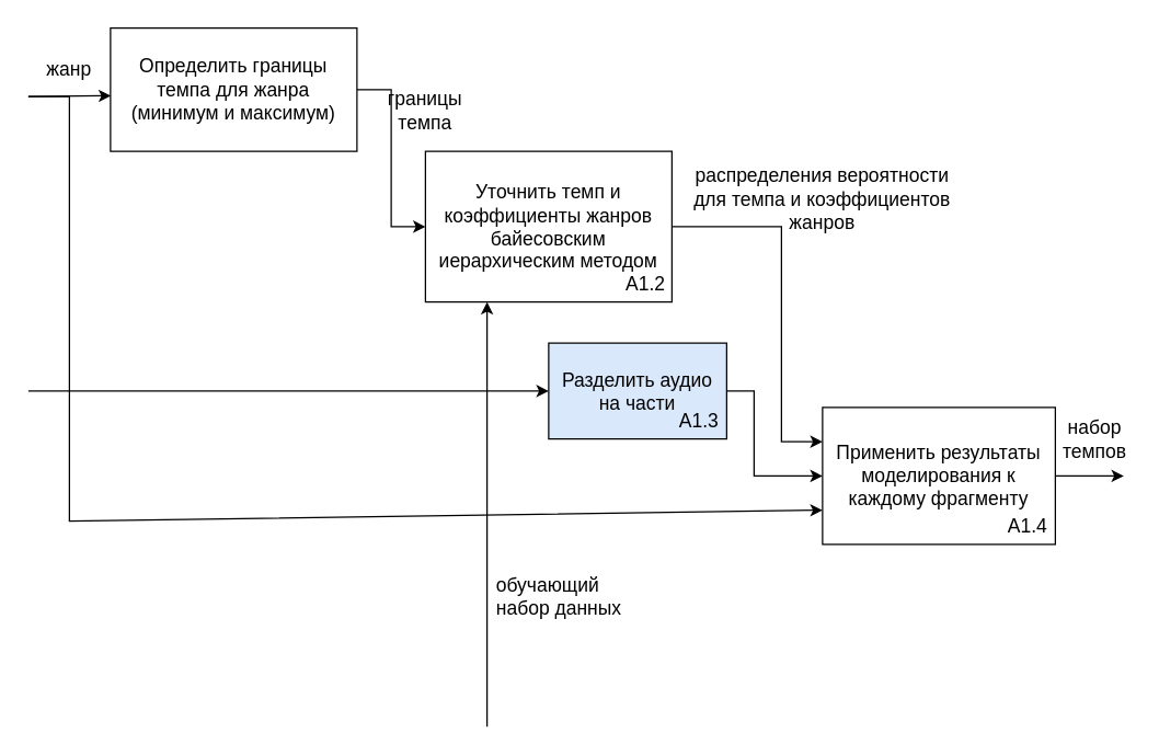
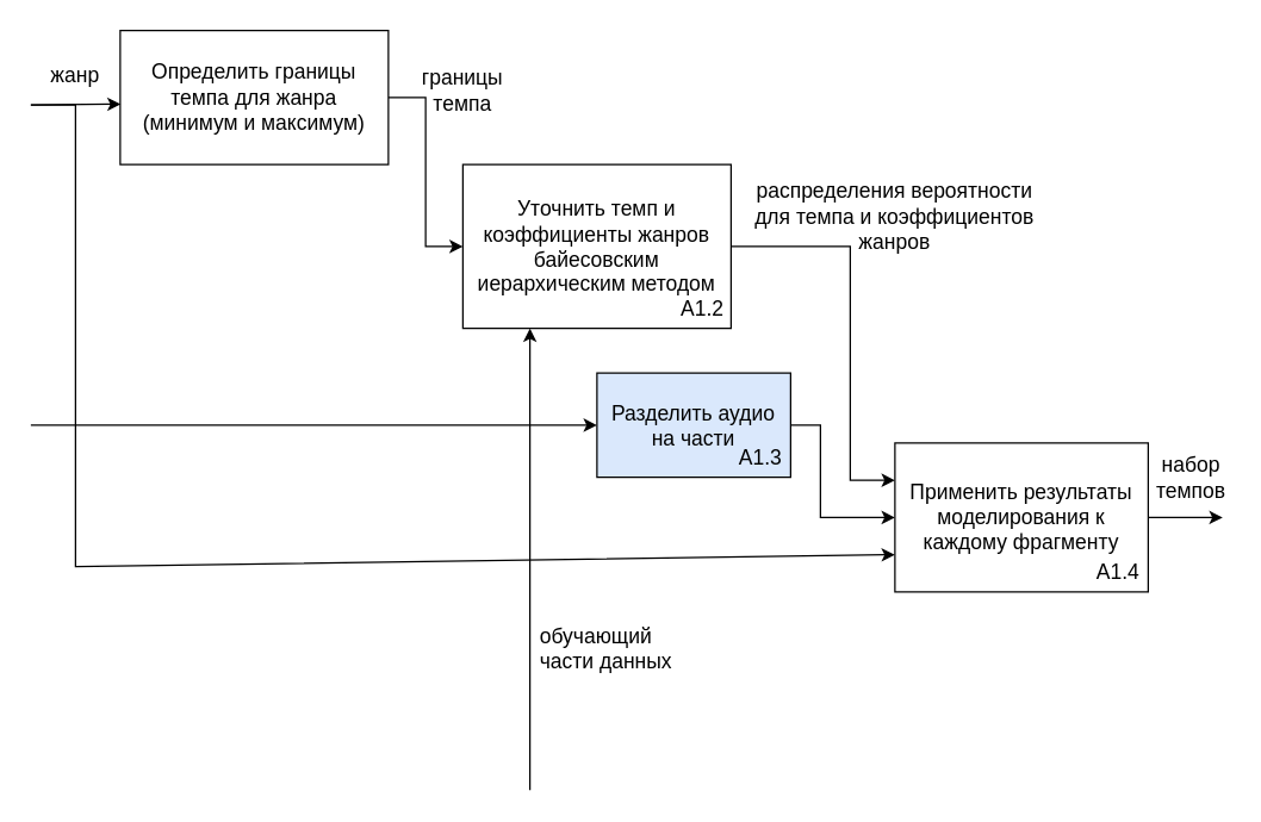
  <mxCell id="0" />
  <mxCell id="1" parent="0" />
  <mxCell id="2" style="edgeStyle=orthogonalEdgeStyle;rounded=0;orthogonalLoop=1;jettySize=auto;html=1;exitX=1;exitY=0.5;exitDx=0;exitDy=0;entryX=0;entryY=0.5;entryDx=0;entryDy=0;fontSize=14;" edge="1" parent="1" source="3" target="5"><mxGeometry relative="1" as="geometry" /></mxCell>
  <mxCell id="3" value="Определить границы темпа для жанра (минимум и максимум)" style="rounded=0;whiteSpace=wrap;html=1;fontSize=14;" vertex="1" parent="1"><mxGeometry x="80" y="20" width="180" height="90" as="geometry" /></mxCell>
  <mxCell id="4" style="edgeStyle=orthogonalEdgeStyle;rounded=0;orthogonalLoop=1;jettySize=auto;html=1;exitX=1;exitY=0.5;exitDx=0;exitDy=0;entryX=0;entryY=0.25;entryDx=0;entryDy=0;fontSize=14;" edge="1" parent="1" source="5" target="11"><mxGeometry relative="1" as="geometry"><Array as="points"><mxPoint x="570" y="165" /><mxPoint x="570" y="322" /></Array></mxGeometry></mxCell>
  <mxCell id="5" value="Уточнить темп и коэффициенты жанров байесовским иерархическим методом" style="rounded=0;whiteSpace=wrap;html=1;fontSize=14;" vertex="1" parent="1"><mxGeometry x="310" y="110" width="180" height="110" as="geometry" /></mxCell>
  <mxCell id="6" value="А1.2" style="text;html=1;strokeColor=none;fillColor=none;align=center;verticalAlign=middle;whiteSpace=wrap;rounded=0;fontSize=14;" vertex="1" parent="1"><mxGeometry x="451" y="197" width="40" height="20" as="geometry" /></mxCell>
  <mxCell id="7" style="edgeStyle=orthogonalEdgeStyle;rounded=0;orthogonalLoop=1;jettySize=auto;html=1;exitX=1;exitY=0.5;exitDx=0;exitDy=0;entryX=0;entryY=0.5;entryDx=0;entryDy=0;fontSize=14;" edge="1" parent="1" source="8" target="11"><mxGeometry relative="1" as="geometry"><Array as="points"><mxPoint x="550" y="285" /><mxPoint x="550" y="347" /></Array></mxGeometry></mxCell>
  <mxCell id="8" value="Разделить аудио на части" style="rounded=0;whiteSpace=wrap;html=1;fontSize=14;fillColor=#dae8fc;" vertex="1" parent="1"><mxGeometry x="400" y="250" width="130" height="70" as="geometry" /></mxCell>
  <mxCell id="9" value="А1.3" style="text;html=1;strokeColor=none;fillColor=none;align=center;verticalAlign=middle;whiteSpace=wrap;rounded=0;fontSize=14;" vertex="1" parent="1"><mxGeometry x="490" y="297" width="40" height="20" as="geometry" /></mxCell>
  <mxCell id="10" style="edgeStyle=orthogonalEdgeStyle;rounded=0;orthogonalLoop=1;jettySize=auto;html=1;exitX=1;exitY=0.5;exitDx=0;exitDy=0;fontSize=14;" edge="1" parent="1" source="11"><mxGeometry relative="1" as="geometry"><mxPoint x="820" y="347" as="targetPoint" /></mxGeometry></mxCell>
  <mxCell id="11" value="Применить результаты моделирования к каждому фрагменту" style="rounded=0;whiteSpace=wrap;html=1;fontSize=14;" vertex="1" parent="1"><mxGeometry x="600" y="297" width="170" height="100" as="geometry" /></mxCell>
  <mxCell id="12" value="А1.4" style="text;html=1;strokeColor=none;fillColor=none;align=center;verticalAlign=middle;whiteSpace=wrap;rounded=0;fontSize=14;" vertex="1" parent="1"><mxGeometry x="730" y="374" width="40" height="20" as="geometry" /></mxCell>
  <mxCell id="13" value="" style="endArrow=classic;html=1;fontSize=14;entryX=0.002;entryY=0.549;entryDx=0;entryDy=0;entryPerimeter=0;" edge="1" parent="1" target="3"><mxGeometry width="50" height="50" relative="1" as="geometry"><mxPoint x="20" y="70" as="sourcePoint" /><mxPoint x="430" y="210" as="targetPoint" /></mxGeometry></mxCell>
  <mxCell id="14" value="жанр" style="text;html=1;strokeColor=none;fillColor=none;align=center;verticalAlign=middle;whiteSpace=wrap;rounded=0;fontSize=14;" vertex="1" parent="1"><mxGeometry x="30" y="40" width="40" height="20" as="geometry" /></mxCell>
  <mxCell id="15" value="" style="endArrow=classic;html=1;fontSize=14;entryX=0;entryY=0.5;entryDx=0;entryDy=0;" edge="1" parent="1" target="8"><mxGeometry width="50" height="50" relative="1" as="geometry"><mxPoint x="20" y="285" as="sourcePoint" /><mxPoint x="160" y="285" as="targetPoint" /></mxGeometry></mxCell>
  <mxCell id="16" value="" style="endArrow=classic;html=1;fontSize=14;entryX=0;entryY=0.75;entryDx=0;entryDy=0;rounded=0;" edge="1" parent="1" target="11"><mxGeometry width="50" height="50" relative="1" as="geometry"><mxPoint x="20" y="70" as="sourcePoint" /><mxPoint x="430" y="210" as="targetPoint" /><Array as="points"><mxPoint x="50" y="70" /><mxPoint x="50" y="380" /></Array></mxGeometry></mxCell>
  <mxCell id="17" value="набор темпов" style="text;html=1;strokeColor=none;fillColor=none;align=center;verticalAlign=middle;whiteSpace=wrap;rounded=0;fontSize=14;" vertex="1" parent="1"><mxGeometry x="774" y="300" width="50" height="40" as="geometry" /></mxCell>
- <mxCell id="18" value="границы темпа" style="text;html=1;strokeColor=none;fillColor=none;align=center;verticalAlign=middle;whiteSpace=wrap;rounded=0;fontSize=14;" vertex="1" parent="1"><mxGeometry x="275" y="60" width="70" height="40" as="geometry" /></mxCell>
+ <mxCell id="18" value="границы темпа" style="text;html=1;strokeColor=none;fillColor=none;align=center;verticalAlign=middle;whiteSpace=wrap;rounded=0;fontSize=14;" vertex="1" parent="1"><mxGeometry x="275" y="40" width="70" height="40" as="geometry" /></mxCell>
  <mxCell id="19" value="распределения вероятности для темпа и коэффициентов жанров" style="text;html=1;strokeColor=none;fillColor=none;align=center;verticalAlign=middle;whiteSpace=wrap;rounded=0;fontSize=14;" vertex="1" parent="1"><mxGeometry x="500" y="120" width="200" height="50" as="geometry" /></mxCell>
  <mxCell id="20" value="" style="endArrow=classic;html=1;fontSize=14;entryX=0.25;entryY=1;entryDx=0;entryDy=0;" edge="1" parent="1" target="5"><mxGeometry width="50" height="50" relative="1" as="geometry"><mxPoint x="355" y="530" as="sourcePoint" /><mxPoint x="470" y="270" as="targetPoint" /></mxGeometry></mxCell>
- <mxCell id="21" value="обучающий набор данных" style="text;html=1;strokeColor=none;fillColor=none;align=left;verticalAlign=middle;whiteSpace=wrap;rounded=0;fontSize=14;" vertex="1" parent="1"><mxGeometry x="360" y="410" width="110" height="50" as="geometry" /></mxCell>
+ <mxCell id="21" value="обучающий части данных" style="text;html=1;strokeColor=none;fillColor=none;align=left;verticalAlign=middle;whiteSpace=wrap;rounded=0;fontSize=14;" vertex="1" parent="1"><mxGeometry x="360" y="410" width="110" height="50" as="geometry" /></mxCell>
